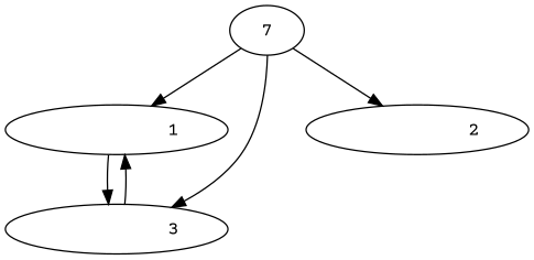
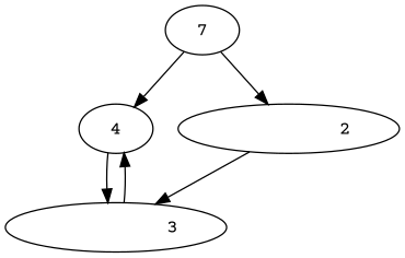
  digraph {
    fontname="Courier Prime"
    node [fontname="Courier Prime"]
    edge [dir=normal fontname="Courier Prime"]
-   n1 [label="           1 "]
+   n1 [label=4]
    n2 [label="           3 "]
    n3 [label="           2 "]
    n4 [label=7]
    n1 -> n2
    n2 -> n1
-   n4 -> n2
+   n3 -> n2
    n4 -> n1
    n4 -> n3
  }
